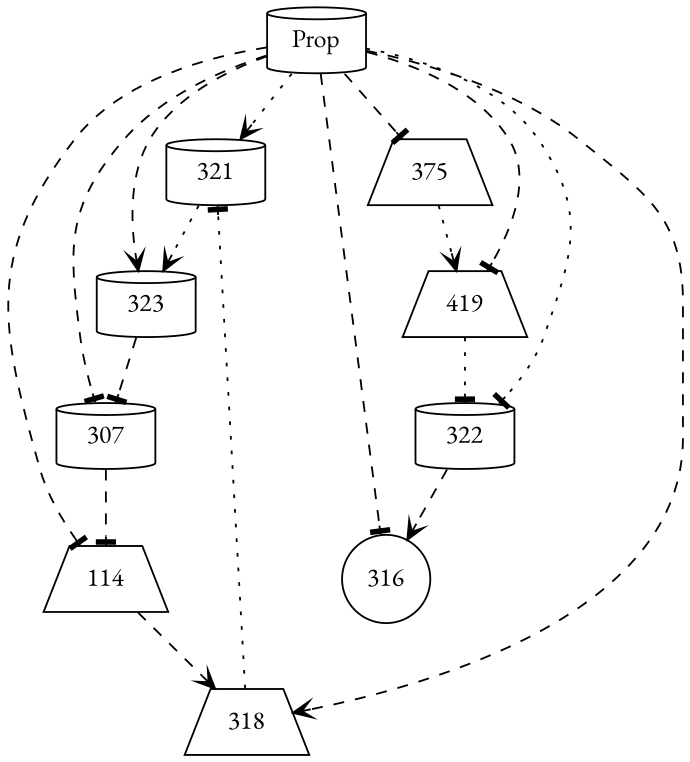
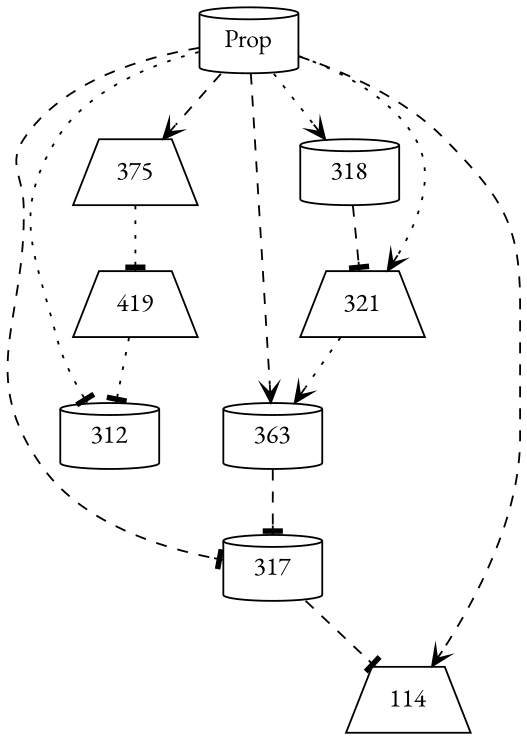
  digraph {
    fontname="EB Garamond"
    node [fontname="EB Garamond" shape=cylinder]
    edge [arrowhead=tee fontname="EB Garamond" style=dashed]
    Prop
-   322
-   321
+   322 [label=312]
+   321 [shape=trapezium]
    n4 [label=419 shape=trapezium]
-   317 [label=307]
-   316 [shape=circle]
-   318 [shape=trapezium]
+   317
+   318
    n8 [label=114 shape=trapezium]
    n9 [label=375 shape=trapezium]
-   323
+   323 [label=363]
    Prop -> 322 [style=dotted]
    Prop -> 321 [arrowhead=vee style=dotted]
-   Prop -> n4
    Prop -> 317
-   Prop -> 316
-   Prop -> 318 [arrowhead=vee]
-   Prop -> n8
-   Prop -> n9
+   Prop -> 318 [arrowhead=vee style=dotted]
+   Prop -> n8 [arrowhead=vee]
+   Prop -> n9 [arrowhead=vee]
    Prop -> 323 [arrowhead=vee]
-   322 -> 316 [arrowhead=vee]
    321 -> 323 [arrowhead=vee style=dotted]
    n4 -> 322 [style=dotted]
    317 -> n8
-   318 -> 321 [style=dotted]
-   n8 -> 318 [arrowhead=vee]
-   n9 -> n4 [arrowhead=vee style=dotted]
+   318 -> 321
+   n9 -> n4 [style=dotted]
    323 -> 317
  }
